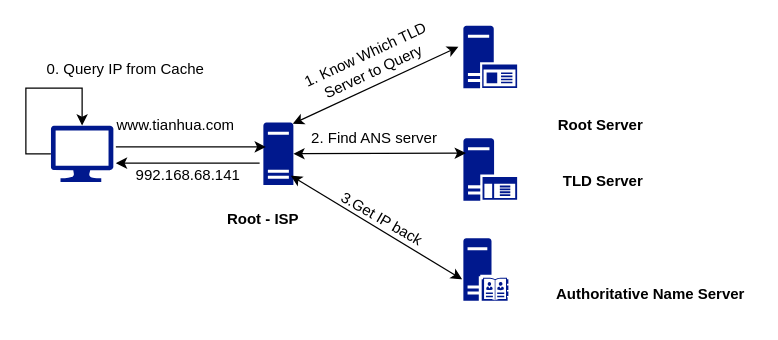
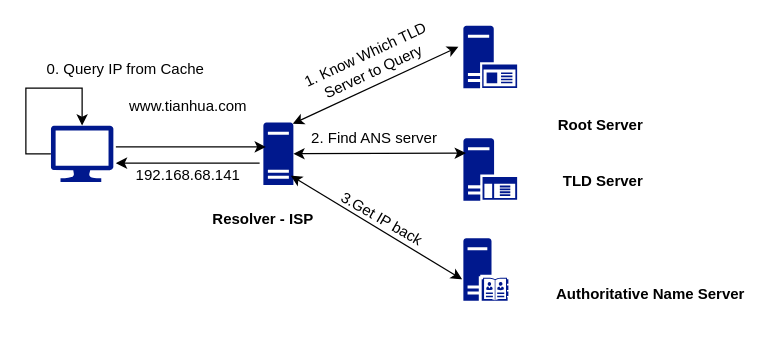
  <mxCell id="0" />
  <mxCell id="1" parent="0" />
  <mxCell id="2" style="edgeStyle=orthogonalEdgeStyle;rounded=0;orthogonalLoop=1;jettySize=auto;html=1;exitX=0;exitY=0.5;exitDx=0;exitDy=0;exitPerimeter=0;entryX=0.5;entryY=0;entryDx=0;entryDy=0;entryPerimeter=0;" edge="1" parent="1" source="3" target="3"><mxGeometry relative="1" as="geometry"><mxPoint x="60" y="90" as="targetPoint" /><Array as="points"><mxPoint x="20" y="123" /><mxPoint x="20" y="70" /><mxPoint x="65" y="70" /></Array></mxGeometry></mxCell>
  <mxCell id="3" value="" style="sketch=0;aspect=fixed;pointerEvents=1;shadow=0;dashed=0;html=1;strokeColor=none;labelPosition=center;verticalLabelPosition=bottom;verticalAlign=top;align=center;fillColor=#00188D;shape=mxgraph.azure.computer" vertex="1" parent="1"><mxGeometry x="40" y="100" width="50" height="45" as="geometry" /></mxCell>
  <mxCell id="4" value="" style="sketch=0;aspect=fixed;pointerEvents=1;shadow=0;dashed=0;html=1;strokeColor=none;labelPosition=center;verticalLabelPosition=bottom;verticalAlign=top;align=center;fillColor=#00188D;shape=mxgraph.mscae.enterprise.server_generic" vertex="1" parent="1"><mxGeometry x="210" y="97.5" width="24" height="50" as="geometry" /></mxCell>
  <mxCell id="5" value="" style="sketch=0;aspect=fixed;pointerEvents=1;shadow=0;dashed=0;html=1;strokeColor=none;labelPosition=center;verticalLabelPosition=bottom;verticalAlign=top;align=center;fillColor=#00188D;shape=mxgraph.mscae.enterprise.application_server2" vertex="1" parent="1"><mxGeometry x="370" y="20" width="43" height="50" as="geometry" /></mxCell>
  <mxCell id="6" value="" style="sketch=0;aspect=fixed;pointerEvents=1;shadow=0;dashed=0;html=1;strokeColor=none;labelPosition=center;verticalLabelPosition=bottom;verticalAlign=top;align=center;fillColor=#00188D;shape=mxgraph.mscae.enterprise.application_server" vertex="1" parent="1"><mxGeometry x="370" y="110" width="43" height="50" as="geometry" /></mxCell>
  <mxCell id="7" value="" style="sketch=0;aspect=fixed;pointerEvents=1;shadow=0;dashed=0;html=1;strokeColor=none;labelPosition=center;verticalLabelPosition=bottom;verticalAlign=top;align=center;fillColor=#00188D;shape=mxgraph.mscae.enterprise.server_directory" vertex="1" parent="1"><mxGeometry x="370" y="190" width="36" height="50" as="geometry" /></mxCell>
  <mxCell id="8" value="" style="endArrow=classic;html=1;exitX=1.04;exitY=0.378;exitDx=0;exitDy=0;exitPerimeter=0;entryX=0.083;entryY=0.39;entryDx=0;entryDy=0;entryPerimeter=0;" edge="1" parent="1" source="3" target="4"><mxGeometry width="50" height="50" relative="1" as="geometry"><mxPoint x="350" y="440" as="sourcePoint" /><mxPoint x="400" y="390" as="targetPoint" /></mxGeometry></mxCell>
  <mxCell id="9" value="" style="endArrow=classic;startArrow=classic;html=1;exitX=0.98;exitY=0.02;exitDx=0;exitDy=0;exitPerimeter=0;entryX=-0.093;entryY=0.34;entryDx=0;entryDy=0;entryPerimeter=0;" edge="1" parent="1" source="4" target="5"><mxGeometry width="50" height="50" relative="1" as="geometry"><mxPoint x="350" y="440" as="sourcePoint" /><mxPoint x="400" y="390" as="targetPoint" /></mxGeometry></mxCell>
  <mxCell id="10" value="" style="endArrow=classic;startArrow=classic;html=1;exitX=1;exitY=0.5;exitDx=0;exitDy=0;exitPerimeter=0;entryX=0.047;entryY=0.24;entryDx=0;entryDy=0;entryPerimeter=0;" edge="1" parent="1" source="4" target="6"><mxGeometry width="50" height="50" relative="1" as="geometry"><mxPoint x="233.52" y="108.5" as="sourcePoint" /><mxPoint x="356.001" y="37" as="targetPoint" /></mxGeometry></mxCell>
  <mxCell id="11" value="" style="endArrow=classic;startArrow=classic;html=1;exitX=0.917;exitY=0.85;exitDx=0;exitDy=0;exitPerimeter=0;entryX=-0.028;entryY=0.66;entryDx=0;entryDy=0;entryPerimeter=0;" edge="1" parent="1" source="4" target="7"><mxGeometry width="50" height="50" relative="1" as="geometry"><mxPoint x="234" y="132.5" as="sourcePoint" /><mxPoint x="362.021" y="132" as="targetPoint" /></mxGeometry></mxCell>
- <mxCell id="12" value="&lt;b&gt;Root - ISP&lt;/b&gt;" style="text;html=1;strokeColor=none;fillColor=none;align=center;verticalAlign=middle;whiteSpace=wrap;rounded=0;" vertex="1" parent="1"><mxGeometry x="160" y="160" width="100" height="30" as="geometry" /></mxCell>
+ <mxCell id="12" value="&lt;b&gt;Resolver - ISP&lt;/b&gt;" style="text;html=1;strokeColor=none;fillColor=none;align=center;verticalAlign=middle;whiteSpace=wrap;rounded=0;" vertex="1" parent="1"><mxGeometry x="160" y="160" width="100" height="30" as="geometry" /></mxCell>
  <mxCell id="13" value="&lt;b&gt;Root Server&lt;/b&gt;" style="text;html=1;strokeColor=none;fillColor=none;align=center;verticalAlign=middle;whiteSpace=wrap;rounded=0;" vertex="1" parent="1"><mxGeometry x="428" y="85" width="104" height="30" as="geometry" /></mxCell>
  <mxCell id="14" value="&lt;b&gt;TLD Server&lt;/b&gt;" style="text;html=1;strokeColor=none;fillColor=none;align=center;verticalAlign=middle;whiteSpace=wrap;rounded=0;" vertex="1" parent="1"><mxGeometry x="430" y="130" width="104" height="30" as="geometry" /></mxCell>
  <mxCell id="15" value="&lt;b&gt;Authoritative Name Server&lt;/b&gt;" style="text;html=1;strokeColor=none;fillColor=none;align=center;verticalAlign=middle;whiteSpace=wrap;rounded=0;" vertex="1" parent="1"><mxGeometry x="440" y="220" width="160" height="30" as="geometry" /></mxCell>
  <mxCell id="16" value="0. Query IP from Cache" style="text;html=1;strokeColor=none;fillColor=none;align=center;verticalAlign=middle;whiteSpace=wrap;rounded=0;" vertex="1" parent="1"><mxGeometry x="35" y="45" width="130" height="20" as="geometry" /></mxCell>
- <mxCell id="17" value="www.tianhua.com" style="text;html=1;strokeColor=none;fillColor=none;align=center;verticalAlign=middle;whiteSpace=wrap;rounded=0;" vertex="1" parent="1"><mxGeometry x="100" y="90" width="80" height="20" as="geometry" /></mxCell>
+ <mxCell id="17" value="www.tianhua.com" style="text;html=1;strokeColor=none;fillColor=none;align=center;verticalAlign=middle;whiteSpace=wrap;rounded=0;" vertex="1" parent="1"><mxGeometry x="110" y="75" width="80" height="20" as="geometry" /></mxCell>
  <mxCell id="18" value="" style="endArrow=classic;html=1;entryX=1.04;entryY=0.667;entryDx=0;entryDy=0;entryPerimeter=0;exitX=-0.125;exitY=0.65;exitDx=0;exitDy=0;exitPerimeter=0;" edge="1" parent="1" source="4" target="3"><mxGeometry width="50" height="50" relative="1" as="geometry"><mxPoint x="350" y="410" as="sourcePoint" /><mxPoint x="400" y="360" as="targetPoint" /></mxGeometry></mxCell>
- <mxCell id="19" value="992.168.68.141" style="text;html=1;strokeColor=none;fillColor=none;align=center;verticalAlign=middle;whiteSpace=wrap;rounded=0;" vertex="1" parent="1"><mxGeometry x="110" y="130" width="80" height="20" as="geometry" /></mxCell>
+ <mxCell id="19" value="192.168.68.141" style="text;html=1;strokeColor=none;fillColor=none;align=center;verticalAlign=middle;whiteSpace=wrap;rounded=0;" vertex="1" parent="1"><mxGeometry x="110" y="130" width="80" height="20" as="geometry" /></mxCell>
  <mxCell id="20" value="1. Know Which TLD Server to Query" style="text;html=1;strokeColor=none;fillColor=none;align=center;verticalAlign=middle;whiteSpace=wrap;rounded=0;rotation=-25;" vertex="1" parent="1"><mxGeometry x="230" y="40" width="130" height="20" as="geometry" /></mxCell>
  <mxCell id="21" value="2. Find ANS server" style="text;html=1;strokeColor=none;fillColor=none;align=center;verticalAlign=middle;whiteSpace=wrap;rounded=0;rotation=0;" vertex="1" parent="1"><mxGeometry x="234" y="100" width="130" height="20" as="geometry" /></mxCell>
  <mxCell id="22" value="3.Get IP back" style="text;html=1;strokeColor=none;fillColor=none;align=center;verticalAlign=middle;whiteSpace=wrap;rounded=0;rotation=30;" vertex="1" parent="1"><mxGeometry x="240" y="165" width="130" height="20" as="geometry" /></mxCell>
